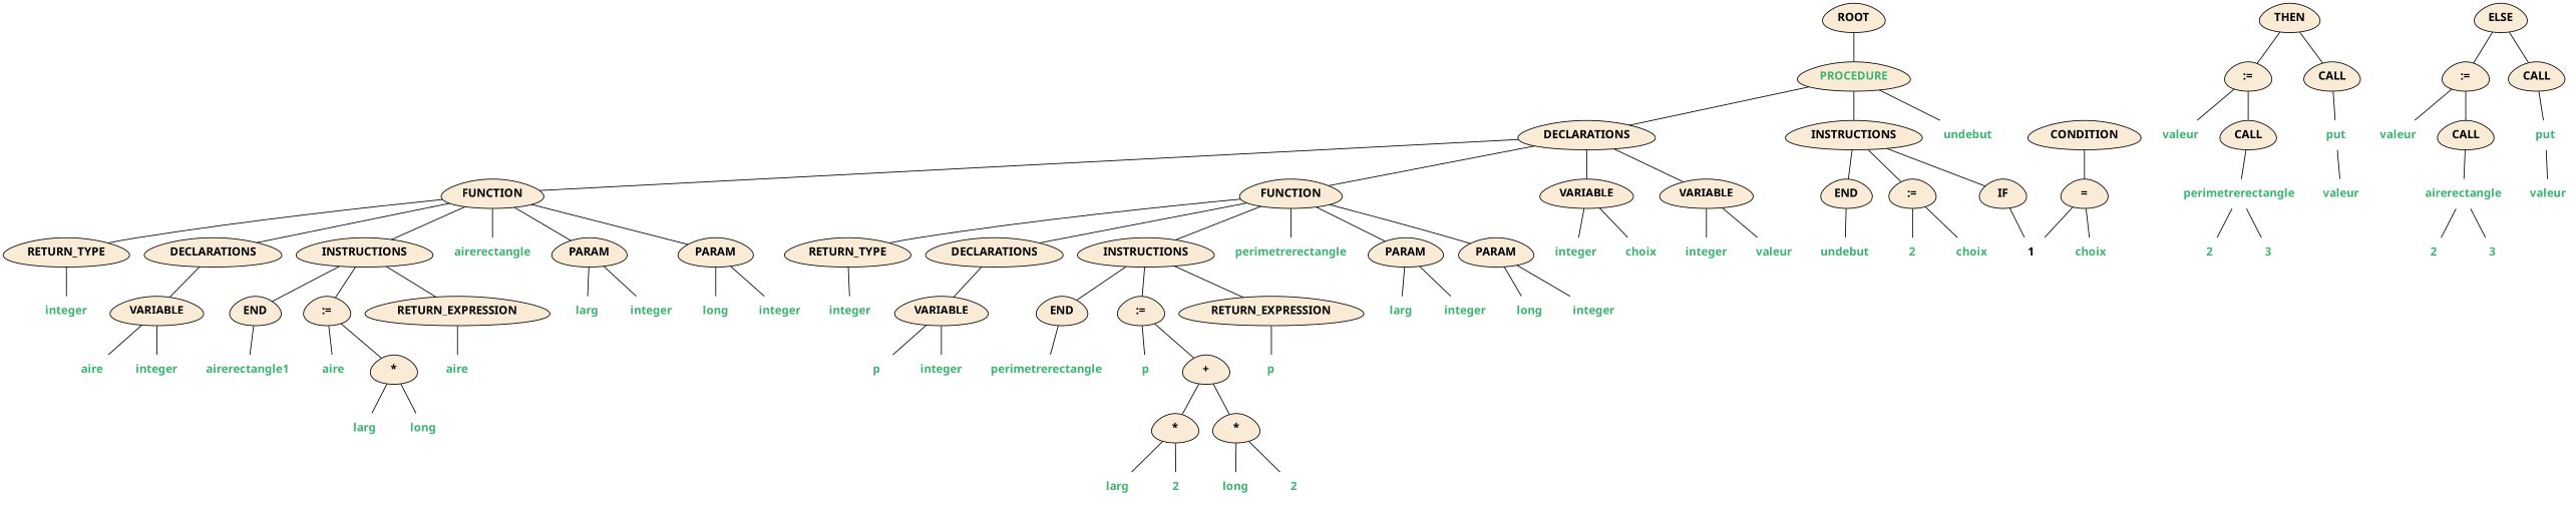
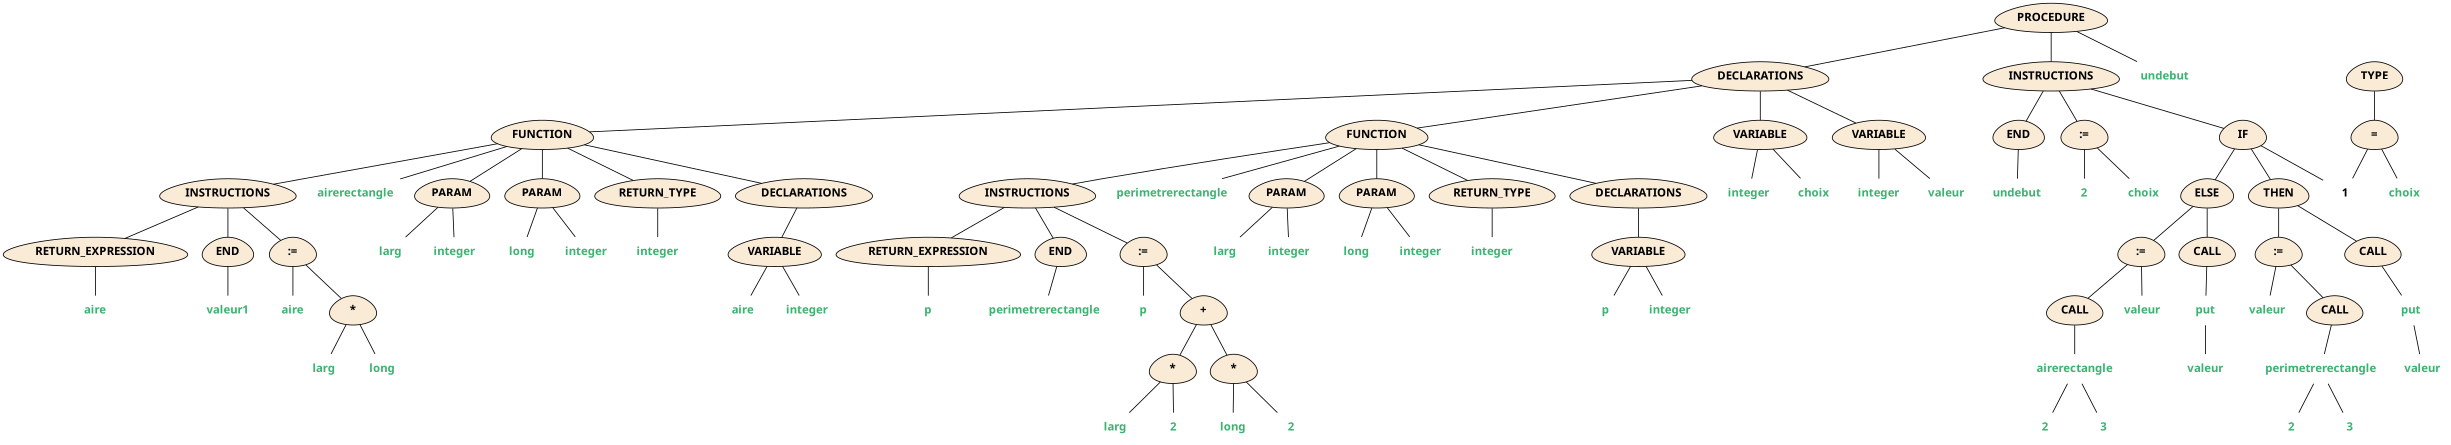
  graph {
    fontname="Helvetica bold,bold"
    node [fontcolor=mediumseagreen fontname="Helvetica bold,bold" shape=plaintext]
    edge [fontname="Helvetica,Arial,sans-serif"]
-   n1 [fillcolor=antiquewhite fontcolor=black label=ROOT shape=egg style=filled]
-   n2 [fillcolor=antiquewhite label=PROCEDURE shape=egg style=filled]
+   n2 [fillcolor=antiquewhite fontcolor=black label=PROCEDURE shape=egg style=filled]
    n3 [label=undebut]
    n4 [fillcolor=antiquewhite fontcolor=black label=DECLARATIONS shape=egg style=filled]
    n5 [fillcolor=antiquewhite fontcolor=black label=INSTRUCTIONS shape=egg style=filled]
    n6 [fillcolor=antiquewhite fontcolor=black label=FUNCTION shape=egg style=filled]
    n7 [fillcolor=antiquewhite fontcolor=black label=FUNCTION shape=egg style=filled]
    n8 [fillcolor=antiquewhite fontcolor=black label=VARIABLE shape=egg style=filled]
    n9 [fillcolor=antiquewhite fontcolor=black label=VARIABLE shape=egg style=filled]
    n10 [label=airerectangle]
    n11 [fillcolor=antiquewhite fontcolor=black label=PARAM shape=egg style=filled]
    n12 [fillcolor=antiquewhite fontcolor=black label=PARAM shape=egg style=filled]
    n13 [fillcolor=antiquewhite fontcolor=black label=RETURN_TYPE shape=egg style=filled]
    n14 [fillcolor=antiquewhite fontcolor=black label=DECLARATIONS shape=egg style=filled]
    n15 [fillcolor=antiquewhite fontcolor=black label=INSTRUCTIONS shape=egg style=filled]
    n16 [label=larg]
    n17 [label=integer]
    n18 [label=long]
    n19 [label=integer]
    n20 [label=integer]
    n21 [fillcolor=antiquewhite fontcolor=black label=VARIABLE shape=egg style=filled]
    n22 [label=aire]
    n23 [label=integer]
    n24 [fillcolor=antiquewhite fontcolor=black label=":=" shape=egg style=filled]
    n25 [fillcolor=antiquewhite fontcolor=black label=RETURN_EXPRESSION shape=egg style=filled]
    n26 [fillcolor=antiquewhite fontcolor=black label=END shape=egg style=filled]
    n27 [label=aire]
    n28 [label=larg]
    n29 [label=long]
    n30 [fillcolor=antiquewhite fontcolor=black label="*" shape=egg style=filled]
    n31 [label=aire]
-   n32 [label=airerectangle1]
+   n32 [label=valeur1]
    n33 [label=perimetrerectangle]
    n34 [fillcolor=antiquewhite fontcolor=black label=PARAM shape=egg style=filled]
    n35 [fillcolor=antiquewhite fontcolor=black label=PARAM shape=egg style=filled]
    n36 [fillcolor=antiquewhite fontcolor=black label=RETURN_TYPE shape=egg style=filled]
    n37 [fillcolor=antiquewhite fontcolor=black label=DECLARATIONS shape=egg style=filled]
    n38 [fillcolor=antiquewhite fontcolor=black label=INSTRUCTIONS shape=egg style=filled]
    n39 [label=larg]
    n40 [label=integer]
    n41 [label=long]
    n42 [label=integer]
    n43 [label=integer]
    n44 [fillcolor=antiquewhite fontcolor=black label=VARIABLE shape=egg style=filled]
    n45 [label=p]
    n46 [label=integer]
    n47 [fillcolor=antiquewhite fontcolor=black label=":=" shape=egg style=filled]
    n48 [fillcolor=antiquewhite fontcolor=black label=RETURN_EXPRESSION shape=egg style=filled]
    n49 [fillcolor=antiquewhite fontcolor=black label=END shape=egg style=filled]
    n50 [label=p]
    n51 [label=larg]
    n52 [label=2]
    n53 [fillcolor=antiquewhite fontcolor=black label="*" shape=egg style=filled]
    n54 [label=long]
    n55 [label=2]
    n56 [fillcolor=antiquewhite fontcolor=black label="*" shape=egg style=filled]
    n57 [fillcolor=antiquewhite fontcolor=black label="+" shape=egg style=filled]
    n58 [label=p]
    n59 [label=perimetrerectangle]
    n60 [label=choix]
    n61 [label=integer]
    n62 [label=valeur]
    n63 [label=integer]
    n64 [fillcolor=antiquewhite fontcolor=black label=":=" shape=egg style=filled]
    n65 [fillcolor=antiquewhite fontcolor=black label=IF shape=egg style=filled]
    n66 [fillcolor=antiquewhite fontcolor=black label=END shape=egg style=filled]
    n67 [label=choix]
    n68 [label=2]
-   n69 [fillcolor=antiquewhite fontcolor=black label=CONDITION shape=egg style=filled]
+   n69 [fillcolor=antiquewhite fontcolor=black label=TYPE shape=egg style=filled]
    n70 [fillcolor=antiquewhite fontcolor=black label=THEN shape=egg style=filled]
    n71 [fillcolor=antiquewhite fontcolor=black label=ELSE shape=egg style=filled]
    n72 [fillcolor=antiquewhite fontcolor=black label="=" shape=egg style=filled]
    n73 [label=choix]
    n74 [fontcolor=black label=1]
    n75 [fillcolor=antiquewhite fontcolor=black label=":=" shape=egg style=filled]
    n76 [fillcolor=antiquewhite fontcolor=black label=CALL shape=egg style=filled]
    n77 [label=valeur]
    n78 [label=perimetrerectangle]
    n79 [label=2]
    n80 [label=3]
    n81 [fillcolor=antiquewhite fontcolor=black label=CALL shape=egg style=filled]
    n82 [label=put]
    n83 [label=valeur]
    n84 [fillcolor=antiquewhite fontcolor=black label=":=" shape=egg style=filled]
    n85 [fillcolor=antiquewhite fontcolor=black label=CALL shape=egg style=filled]
    n86 [label=valeur]
    n87 [label=airerectangle]
    n88 [label=2]
    n89 [label=3]
    n90 [fillcolor=antiquewhite fontcolor=black label=CALL shape=egg style=filled]
    n91 [label=put]
    n92 [label=valeur]
    n93 [label=undebut]
    subgraph sub_1 {
      label=AST
-     n1
      n2
      n3
      n4
      n5
      n6
      n7
      n8
      n9
      n10
      n11
      n12
      n13
      n14
      n15
      n16
      n17
      n18
      n19
      n20
      n21
      n22
      n23
      n24
      n25
      n26
      n27
      n28
      n29
      n30
      n31
      n32
      n33
      n34
      n35
      n36
      n37
      n38
      n39
      n40
      n41
      n42
      n43
      n44
      n45
      n46
      n47
      n48
      n49
      n50
      n51
      n52
      n53
      n54
      n55
      n56
      n57
      n58
      n59
      n60
      n61
      n62
      n63
      n64
      n65
      n66
      n67
      n68
      n69
      n70
      n71
      n72
      n73
      n74
      n75
      n76
      n77
      n78
      n79
      n80
      n81
      n82
      n83
      n84
      n85
      n86
      n87
      n88
      n89
      n90
      n91
      n92
      n93
    }
-   n1 -- n2
    n2 -- n3
    n2 -- n4
    n2 -- n5
    n4 -- n6
    n4 -- n7
    n4 -- n8
    n4 -- n9
    n5 -- n64
    n5 -- n65
    n5 -- n66
    n6 -- n10
    n6 -- n11
    n6 -- n12
    n6 -- n13
    n6 -- n14
    n6 -- n15
    n7 -- n33
    n7 -- n34
    n7 -- n35
    n7 -- n36
    n7 -- n37
    n7 -- n38
    n8 -- n60
    n8 -- n61
    n9 -- n62
    n9 -- n63
    n11 -- n16
    n11 -- n17
    n12 -- n18
    n12 -- n19
    n13 -- n20
    n14 -- n21
    n15 -- n24
    n15 -- n25
    n15 -- n26
    n21 -- n22
    n21 -- n23
    n24 -- n27
    n24 -- n30
    n25 -- n31
    n26 -- n32
    n30 -- n28
    n30 -- n29
    n34 -- n39
    n34 -- n40
    n35 -- n41
    n35 -- n42
    n36 -- n43
    n37 -- n44
    n38 -- n47
    n38 -- n48
    n38 -- n49
    n44 -- n45
    n44 -- n46
    n47 -- n50
    n47 -- n57
    n48 -- n58
    n49 -- n59
    n53 -- n51
    n53 -- n52
    n56 -- n54
    n56 -- n55
    n57 -- n53
    n57 -- n56
    n64 -- n67
    n64 -- n68
+   n65 -- n70
+   n65 -- n71
    n65 -- n74
    n66 -- n93
    n69 -- n72
    n70 -- n75
    n70 -- n76
    n71 -- n84
    n71 -- n85
    n72 -- n73
    n72 -- n74
    n75 -- n77
    n75 -- n81
    n76 -- n82
    n78 -- n79
    n78 -- n80
    n81 -- n78
    n82 -- n83
    n84 -- n86
    n84 -- n90
    n85 -- n91
    n87 -- n88
    n87 -- n89
    n90 -- n87
    n91 -- n92
  }
